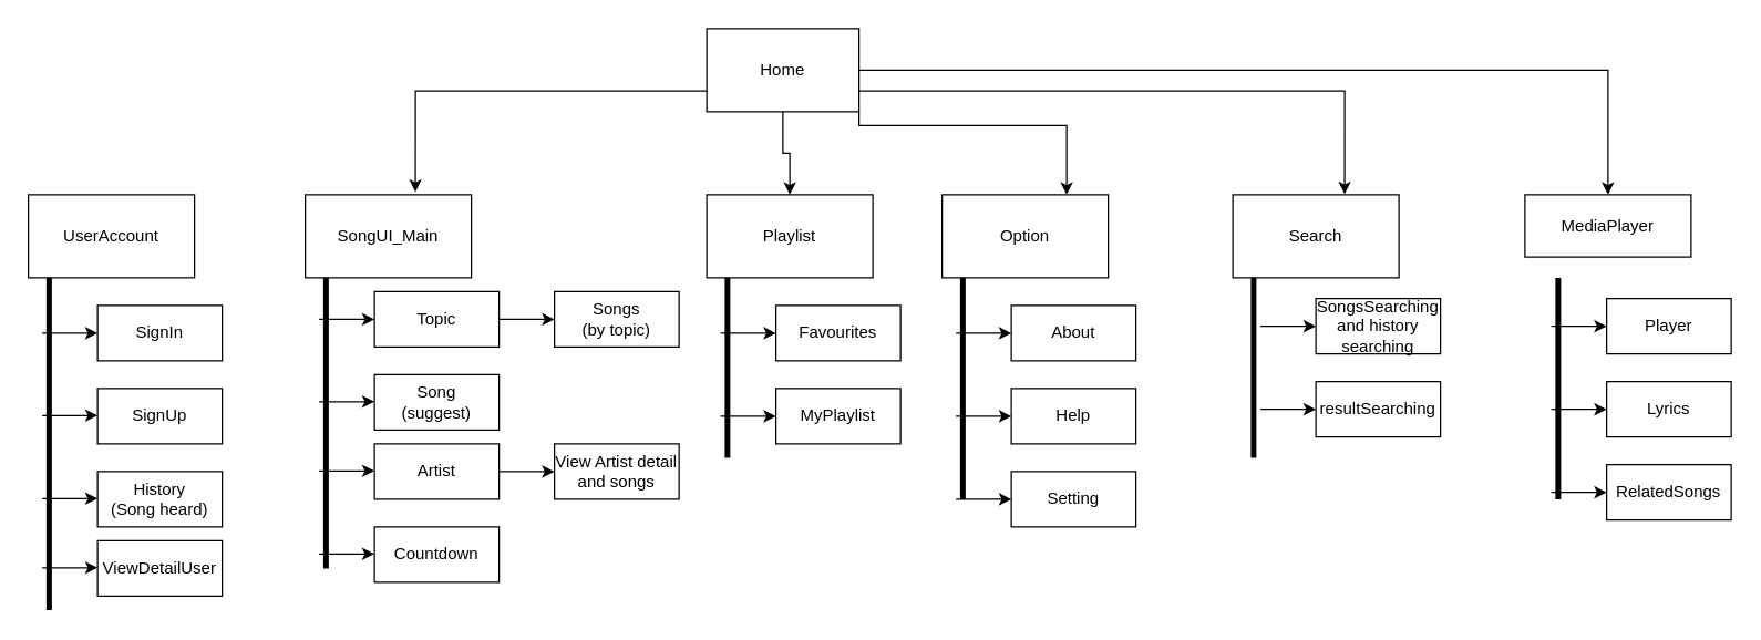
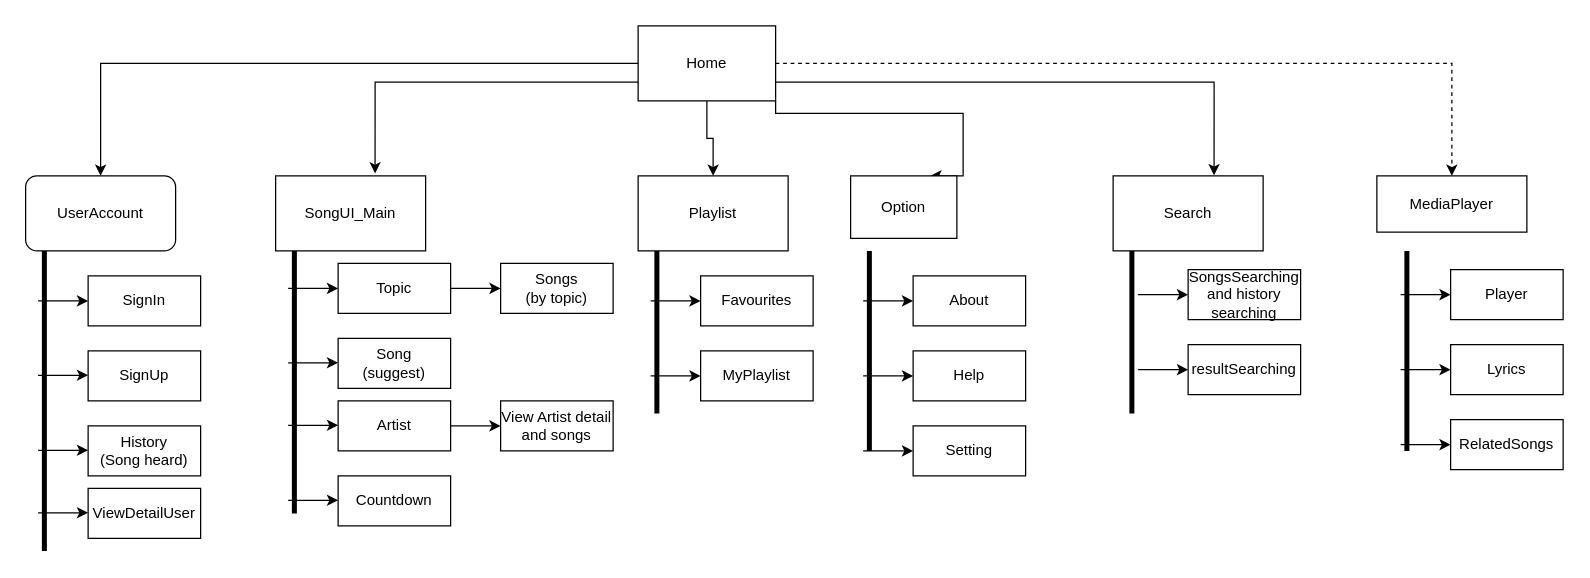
  <mxCell id="0" />
  <mxCell id="1" parent="0" />
- <mxCell id="2" style="edgeStyle=orthogonalEdgeStyle;rounded=0;orthogonalLoop=1;jettySize=auto;html=1;exitX=1;exitY=0.5;exitDx=0;exitDy=0;entryX=0.5;entryY=0;entryDx=0;entryDy=0;" edge="1" parent="1" source="6" target="51"><mxGeometry relative="1" as="geometry" /></mxCell>
+ <mxCell id="2" style="edgeStyle=orthogonalEdgeStyle;rounded=0;orthogonalLoop=1;jettySize=auto;html=1;exitX=1;exitY=0.5;exitDx=0;exitDy=0;entryX=0.5;entryY=0;entryDx=0;entryDy=0;dashed=1;" edge="1" parent="1" source="6" target="51"><mxGeometry relative="1" as="geometry" /></mxCell>
  <mxCell id="3" style="edgeStyle=orthogonalEdgeStyle;rounded=0;orthogonalLoop=1;jettySize=auto;html=1;exitX=1;exitY=1;exitDx=0;exitDy=0;entryX=0.75;entryY=0;entryDx=0;entryDy=0;" edge="1" parent="1" source="6" target="10"><mxGeometry relative="1" as="geometry"><Array as="points"><mxPoint x="620" y="90" /><mxPoint x="770" y="90" /></Array></mxGeometry></mxCell>
  <mxCell id="4" style="edgeStyle=orthogonalEdgeStyle;rounded=0;orthogonalLoop=1;jettySize=auto;html=1;exitX=0.5;exitY=1;exitDx=0;exitDy=0;entryX=0.5;entryY=0;entryDx=0;entryDy=0;" edge="1" parent="1" source="6" target="9"><mxGeometry relative="1" as="geometry" /></mxCell>
+ <mxCell id="5" style="edgeStyle=orthogonalEdgeStyle;rounded=0;orthogonalLoop=1;jettySize=auto;html=1;exitX=0;exitY=0.5;exitDx=0;exitDy=0;entryX=0.5;entryY=0;entryDx=0;entryDy=0;" edge="1" parent="1" source="6" target="7"><mxGeometry relative="1" as="geometry" /></mxCell>
  <mxCell id="6" value="Home&lt;br&gt;" style="rounded=0;whiteSpace=wrap;html=1;" vertex="1" parent="1"><mxGeometry x="510" width="110" height="60" as="geometry" y="20" /></mxCell>
- <mxCell id="7" value="UserAccount&lt;br&gt;" style="rounded=0;whiteSpace=wrap;html=1;" vertex="1" parent="1"><mxGeometry x="20" y="140" width="120" height="60" as="geometry" /></mxCell>
+ <mxCell id="7" value="UserAccount&lt;br&gt;" style="whiteSpace=wrap;html=1;rounded=1;" vertex="1" parent="1"><mxGeometry x="20" y="140" width="120" height="60" as="geometry" /></mxCell>
  <mxCell id="8" value="SongUI_Main" style="rounded=0;whiteSpace=wrap;html=1;" vertex="1" parent="1"><mxGeometry x="220" y="140" width="120" height="60" as="geometry" /></mxCell>
  <mxCell id="9" value="Playlist" style="rounded=0;whiteSpace=wrap;html=1;" vertex="1" parent="1"><mxGeometry x="510" y="140" width="120" height="60" as="geometry" /></mxCell>
- <mxCell id="10" value="Option" style="rounded=0;whiteSpace=wrap;html=1;" vertex="1" parent="1"><mxGeometry x="680" y="140" width="120" height="60" as="geometry" /></mxCell>
+ <mxCell id="10" value="Option" style="rounded=0;whiteSpace=wrap;html=1;" vertex="1" parent="1"><mxGeometry x="680" y="140" width="85" height="50" as="geometry" /></mxCell>
  <mxCell id="11" value="" style="line;strokeWidth=4;direction=south;html=1;perimeter=backbonePerimeter;points=[];outlineConnect=0;" vertex="1" parent="1"><mxGeometry x="30" y="200" width="10" height="240" as="geometry" /></mxCell>
  <mxCell id="12" value="" style="endArrow=classic;html=1;rounded=0;" edge="1" parent="1"><mxGeometry width="50" height="50" relative="1" as="geometry"><mxPoint x="30" y="240" as="sourcePoint" /><mxPoint x="70" y="240" as="targetPoint" /></mxGeometry></mxCell>
  <mxCell id="13" value="SignIn&lt;br&gt;" style="rounded=0;whiteSpace=wrap;html=1;" vertex="1" parent="1"><mxGeometry x="70" y="220" width="90" height="40" as="geometry" /></mxCell>
  <mxCell id="14" value="" style="endArrow=classic;html=1;rounded=0;" edge="1" parent="1"><mxGeometry width="50" height="50" relative="1" as="geometry"><mxPoint x="30" y="299.5" as="sourcePoint" /><mxPoint x="70" y="299.5" as="targetPoint" /><Array as="points"><mxPoint x="50" y="299.5" /></Array></mxGeometry></mxCell>
  <mxCell id="15" value="SignUp&lt;br&gt;" style="rounded=0;whiteSpace=wrap;html=1;" vertex="1" parent="1"><mxGeometry x="70" y="280" width="90" height="40" as="geometry" /></mxCell>
  <mxCell id="16" value="" style="endArrow=classic;html=1;rounded=0;" edge="1" parent="1"><mxGeometry width="50" height="50" relative="1" as="geometry"><mxPoint x="30" y="359.5" as="sourcePoint" /><mxPoint x="70" y="359.5" as="targetPoint" /><Array as="points"><mxPoint x="50" y="359.5" /></Array></mxGeometry></mxCell>
  <mxCell id="17" value="History&lt;br&gt;(Song heard)" style="rounded=0;whiteSpace=wrap;html=1;" vertex="1" parent="1"><mxGeometry x="70" y="340" width="90" height="40" as="geometry" /></mxCell>
  <mxCell id="18" value="" style="endArrow=classic;html=1;rounded=0;" edge="1" parent="1"><mxGeometry width="50" height="50" relative="1" as="geometry"><mxPoint x="30" y="409.5" as="sourcePoint" /><mxPoint x="70" y="409.5" as="targetPoint" /><Array as="points"><mxPoint x="50" y="409.5" /></Array></mxGeometry></mxCell>
  <mxCell id="19" value="ViewDetailUser" style="rounded=0;whiteSpace=wrap;html=1;" vertex="1" parent="1"><mxGeometry x="70" y="390" width="90" height="40" as="geometry" /></mxCell>
  <mxCell id="20" value="" style="line;strokeWidth=4;direction=south;html=1;perimeter=backbonePerimeter;points=[];outlineConnect=0;" vertex="1" parent="1"><mxGeometry x="230" y="200" width="10" height="210" as="geometry" /></mxCell>
  <mxCell id="21" value="" style="endArrow=classic;html=1;rounded=0;" edge="1" parent="1"><mxGeometry width="50" height="50" relative="1" as="geometry"><mxPoint x="230" y="230" as="sourcePoint" /><mxPoint x="270" y="230" as="targetPoint" /></mxGeometry></mxCell>
  <mxCell id="22" value="Topic" style="rounded=0;whiteSpace=wrap;html=1;" vertex="1" parent="1"><mxGeometry x="270" y="210" width="90" height="40" as="geometry" /></mxCell>
  <mxCell id="23" value="" style="endArrow=classic;html=1;rounded=0;" edge="1" parent="1"><mxGeometry width="50" height="50" relative="1" as="geometry"><mxPoint x="230" y="289.5" as="sourcePoint" /><mxPoint x="270" y="289.5" as="targetPoint" /><Array as="points"><mxPoint x="250" y="289.5" /></Array></mxGeometry></mxCell>
  <mxCell id="24" value="Song&lt;br&gt;(suggest)" style="rounded=0;whiteSpace=wrap;html=1;" vertex="1" parent="1"><mxGeometry x="270" y="270" width="90" height="40" as="geometry" /></mxCell>
  <mxCell id="25" value="" style="endArrow=classic;html=1;rounded=0;" edge="1" parent="1"><mxGeometry width="50" height="50" relative="1" as="geometry"><mxPoint x="230" y="339.5" as="sourcePoint" /><mxPoint x="270" y="339.5" as="targetPoint" /><Array as="points"><mxPoint x="250" y="339.5" /></Array></mxGeometry></mxCell>
  <mxCell id="26" value="Artist" style="rounded=0;whiteSpace=wrap;html=1;" vertex="1" parent="1"><mxGeometry x="270" y="320" width="90" height="40" as="geometry" /></mxCell>
  <mxCell id="27" value="" style="endArrow=classic;html=1;rounded=0;" edge="1" parent="1"><mxGeometry width="50" height="50" relative="1" as="geometry"><mxPoint x="230" y="399.5" as="sourcePoint" /><mxPoint x="270" y="399.5" as="targetPoint" /><Array as="points"><mxPoint x="250" y="399.5" /></Array></mxGeometry></mxCell>
  <mxCell id="28" value="Countdown" style="rounded=0;whiteSpace=wrap;html=1;" vertex="1" parent="1"><mxGeometry x="270" y="380" width="90" height="40" as="geometry" /></mxCell>
  <mxCell id="29" value="" style="line;strokeWidth=4;direction=south;html=1;perimeter=backbonePerimeter;points=[];outlineConnect=0;" vertex="1" parent="1"><mxGeometry x="520" y="200" width="10" height="130" as="geometry" /></mxCell>
  <mxCell id="30" value="" style="endArrow=classic;html=1;rounded=0;" edge="1" parent="1"><mxGeometry width="50" height="50" relative="1" as="geometry"><mxPoint x="520" y="240" as="sourcePoint" /><mxPoint x="560" y="240" as="targetPoint" /></mxGeometry></mxCell>
  <mxCell id="31" value="Favourites" style="rounded=0;whiteSpace=wrap;html=1;" vertex="1" parent="1"><mxGeometry x="560" y="220" width="90" height="40" as="geometry" /></mxCell>
  <mxCell id="32" value="" style="endArrow=classic;html=1;rounded=0;" edge="1" parent="1"><mxGeometry width="50" height="50" relative="1" as="geometry"><mxPoint x="520" y="300" as="sourcePoint" /><mxPoint x="560" y="300" as="targetPoint" /></mxGeometry></mxCell>
  <mxCell id="33" value="MyPlaylist" style="rounded=0;whiteSpace=wrap;html=1;" vertex="1" parent="1"><mxGeometry x="560" y="280" width="90" height="40" as="geometry" /></mxCell>
  <mxCell id="34" value="" style="line;strokeWidth=4;direction=south;html=1;perimeter=backbonePerimeter;points=[];outlineConnect=0;" vertex="1" parent="1"><mxGeometry x="690" y="200" width="10" height="160" as="geometry" /></mxCell>
  <mxCell id="35" value="" style="endArrow=classic;html=1;rounded=0;" edge="1" parent="1"><mxGeometry width="50" height="50" relative="1" as="geometry"><mxPoint x="690" y="240" as="sourcePoint" /><mxPoint x="730" y="240" as="targetPoint" /></mxGeometry></mxCell>
  <mxCell id="36" value="About" style="rounded=0;whiteSpace=wrap;html=1;" vertex="1" parent="1"><mxGeometry x="730" y="220" width="90" height="40" as="geometry" /></mxCell>
  <mxCell id="37" value="" style="endArrow=classic;html=1;rounded=0;" edge="1" parent="1"><mxGeometry width="50" height="50" relative="1" as="geometry"><mxPoint x="690" y="300" as="sourcePoint" /><mxPoint x="730" y="300" as="targetPoint" /></mxGeometry></mxCell>
  <mxCell id="38" value="Help" style="rounded=0;whiteSpace=wrap;html=1;" vertex="1" parent="1"><mxGeometry x="730" y="280" width="90" height="40" as="geometry" /></mxCell>
  <mxCell id="39" value="" style="endArrow=classic;html=1;rounded=0;" edge="1" parent="1"><mxGeometry width="50" height="50" relative="1" as="geometry"><mxPoint x="690" y="360" as="sourcePoint" /><mxPoint x="730" y="360" as="targetPoint" /></mxGeometry></mxCell>
  <mxCell id="40" value="Setting" style="rounded=0;whiteSpace=wrap;html=1;" vertex="1" parent="1"><mxGeometry x="730" y="340" width="90" height="40" as="geometry" /></mxCell>
  <mxCell id="41" value="" style="endArrow=classic;html=1;rounded=0;" edge="1" parent="1"><mxGeometry width="50" height="50" relative="1" as="geometry"><mxPoint x="360" y="340" as="sourcePoint" /><mxPoint x="400" y="340" as="targetPoint" /></mxGeometry></mxCell>
  <mxCell id="42" value="View Artist detail and songs&lt;br&gt;" style="rounded=0;whiteSpace=wrap;html=1;" vertex="1" parent="1"><mxGeometry x="400" y="320" width="90" height="40" as="geometry" /></mxCell>
  <mxCell id="43" value="" style="endArrow=classic;html=1;rounded=0;" edge="1" parent="1"><mxGeometry width="50" height="50" relative="1" as="geometry"><mxPoint x="360" y="230" as="sourcePoint" /><mxPoint x="400" y="230" as="targetPoint" /></mxGeometry></mxCell>
  <mxCell id="44" value="Songs&lt;br&gt;(by topic)" style="rounded=0;whiteSpace=wrap;html=1;" vertex="1" parent="1"><mxGeometry x="400" y="210" width="90" height="40" as="geometry" /></mxCell>
  <mxCell id="45" value="Search&lt;br&gt;" style="rounded=0;whiteSpace=wrap;html=1;" vertex="1" parent="1"><mxGeometry x="890" y="140" width="120" height="60" as="geometry" /></mxCell>
  <mxCell id="46" value="" style="endArrow=classic;html=1;rounded=0;" edge="1" parent="1"><mxGeometry width="50" height="50" relative="1" as="geometry"><mxPoint x="910" y="235" as="sourcePoint" /><mxPoint x="950" y="235" as="targetPoint" /></mxGeometry></mxCell>
  <mxCell id="47" value="SongsSearching&lt;br&gt;and history searching" style="rounded=0;whiteSpace=wrap;html=1;" vertex="1" parent="1"><mxGeometry x="950" y="215" width="90" height="40" as="geometry" /></mxCell>
  <mxCell id="48" value="" style="endArrow=classic;html=1;rounded=0;" edge="1" parent="1"><mxGeometry width="50" height="50" relative="1" as="geometry"><mxPoint x="910" y="295" as="sourcePoint" /><mxPoint x="950" y="295" as="targetPoint" /></mxGeometry></mxCell>
  <mxCell id="49" value="resultSearching" style="rounded=0;whiteSpace=wrap;html=1;" vertex="1" parent="1"><mxGeometry x="950" y="275" width="90" height="40" as="geometry" /></mxCell>
  <mxCell id="50" value="" style="line;strokeWidth=4;direction=south;html=1;perimeter=backbonePerimeter;points=[];outlineConnect=0;" vertex="1" parent="1"><mxGeometry x="900" y="200" width="10" height="130" as="geometry" /></mxCell>
  <mxCell id="51" value="MediaPlayer" style="rounded=0;whiteSpace=wrap;html=1;" vertex="1" parent="1"><mxGeometry x="1101" y="140" width="120" height="45" as="geometry" /></mxCell>
  <mxCell id="52" value="" style="endArrow=classic;html=1;rounded=0;" edge="1" parent="1"><mxGeometry width="50" height="50" relative="1" as="geometry"><mxPoint x="1120" y="235" as="sourcePoint" /><mxPoint x="1160" y="235" as="targetPoint" /></mxGeometry></mxCell>
  <mxCell id="53" value="Player" style="rounded=0;whiteSpace=wrap;html=1;" vertex="1" parent="1"><mxGeometry x="1160" y="215" width="90" height="40" as="geometry" /></mxCell>
  <mxCell id="54" value="" style="endArrow=classic;html=1;rounded=0;" edge="1" parent="1"><mxGeometry width="50" height="50" relative="1" as="geometry"><mxPoint x="1120" y="295" as="sourcePoint" /><mxPoint x="1160" y="295" as="targetPoint" /></mxGeometry></mxCell>
  <mxCell id="55" value="Lyrics" style="rounded=0;whiteSpace=wrap;html=1;" vertex="1" parent="1"><mxGeometry x="1160" y="275" width="90" height="40" as="geometry" /></mxCell>
  <mxCell id="56" value="" style="endArrow=classic;html=1;rounded=0;" edge="1" parent="1"><mxGeometry width="50" height="50" relative="1" as="geometry"><mxPoint x="1120" y="355" as="sourcePoint" /><mxPoint x="1160" y="355" as="targetPoint" /></mxGeometry></mxCell>
  <mxCell id="57" value="RelatedSongs" style="rounded=0;whiteSpace=wrap;html=1;" vertex="1" parent="1"><mxGeometry x="1160" y="335" width="90" height="40" as="geometry" /></mxCell>
  <mxCell id="58" value="" style="line;strokeWidth=4;direction=south;html=1;perimeter=backbonePerimeter;points=[];outlineConnect=0;" vertex="1" parent="1"><mxGeometry x="1120" y="200" width="10" height="160" as="geometry" /></mxCell>
  <mxCell id="59" style="edgeStyle=orthogonalEdgeStyle;rounded=0;orthogonalLoop=1;jettySize=auto;html=1;exitX=1;exitY=0.75;exitDx=0;exitDy=0;entryX=0.673;entryY=-0.007;entryDx=0;entryDy=0;entryPerimeter=0;" edge="1" parent="1" source="6" target="45"><mxGeometry relative="1" as="geometry" /></mxCell>
  <mxCell id="60" style="edgeStyle=orthogonalEdgeStyle;rounded=0;orthogonalLoop=1;jettySize=auto;html=1;exitX=0;exitY=0.75;exitDx=0;exitDy=0;entryX=0.663;entryY=-0.033;entryDx=0;entryDy=0;entryPerimeter=0;" edge="1" parent="1" source="6" target="8"><mxGeometry relative="1" as="geometry" /></mxCell>
